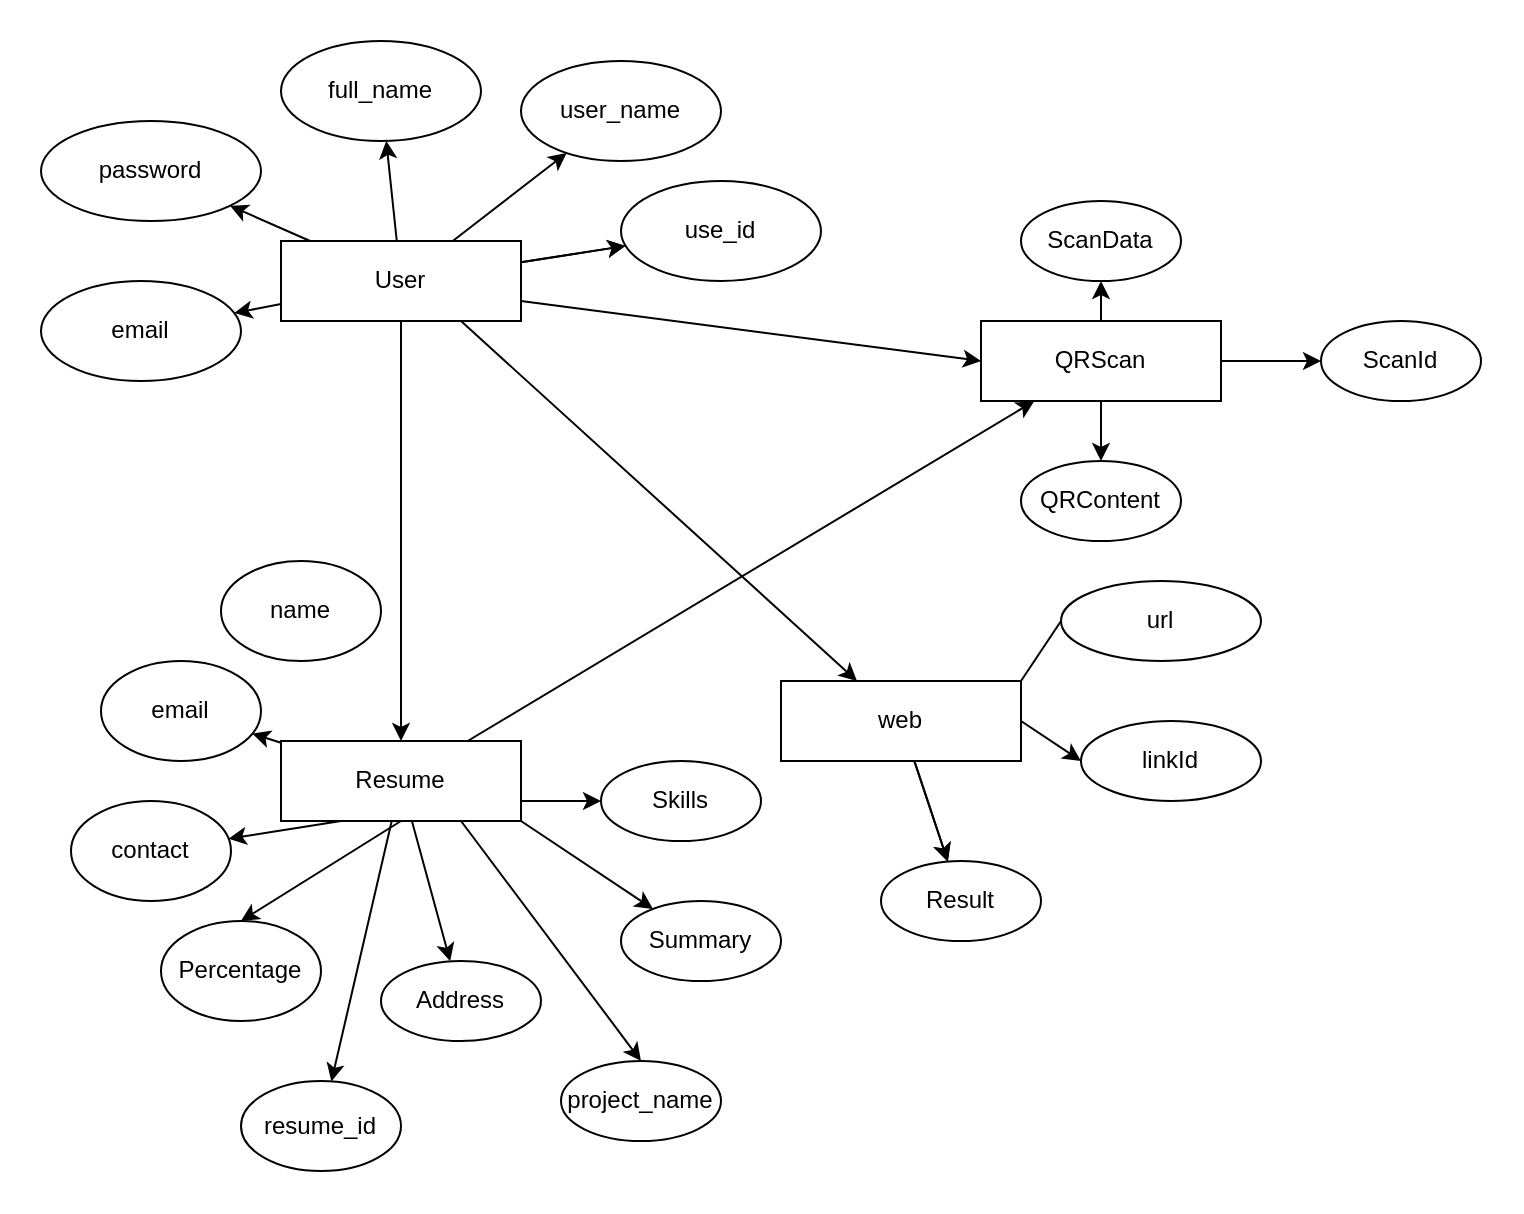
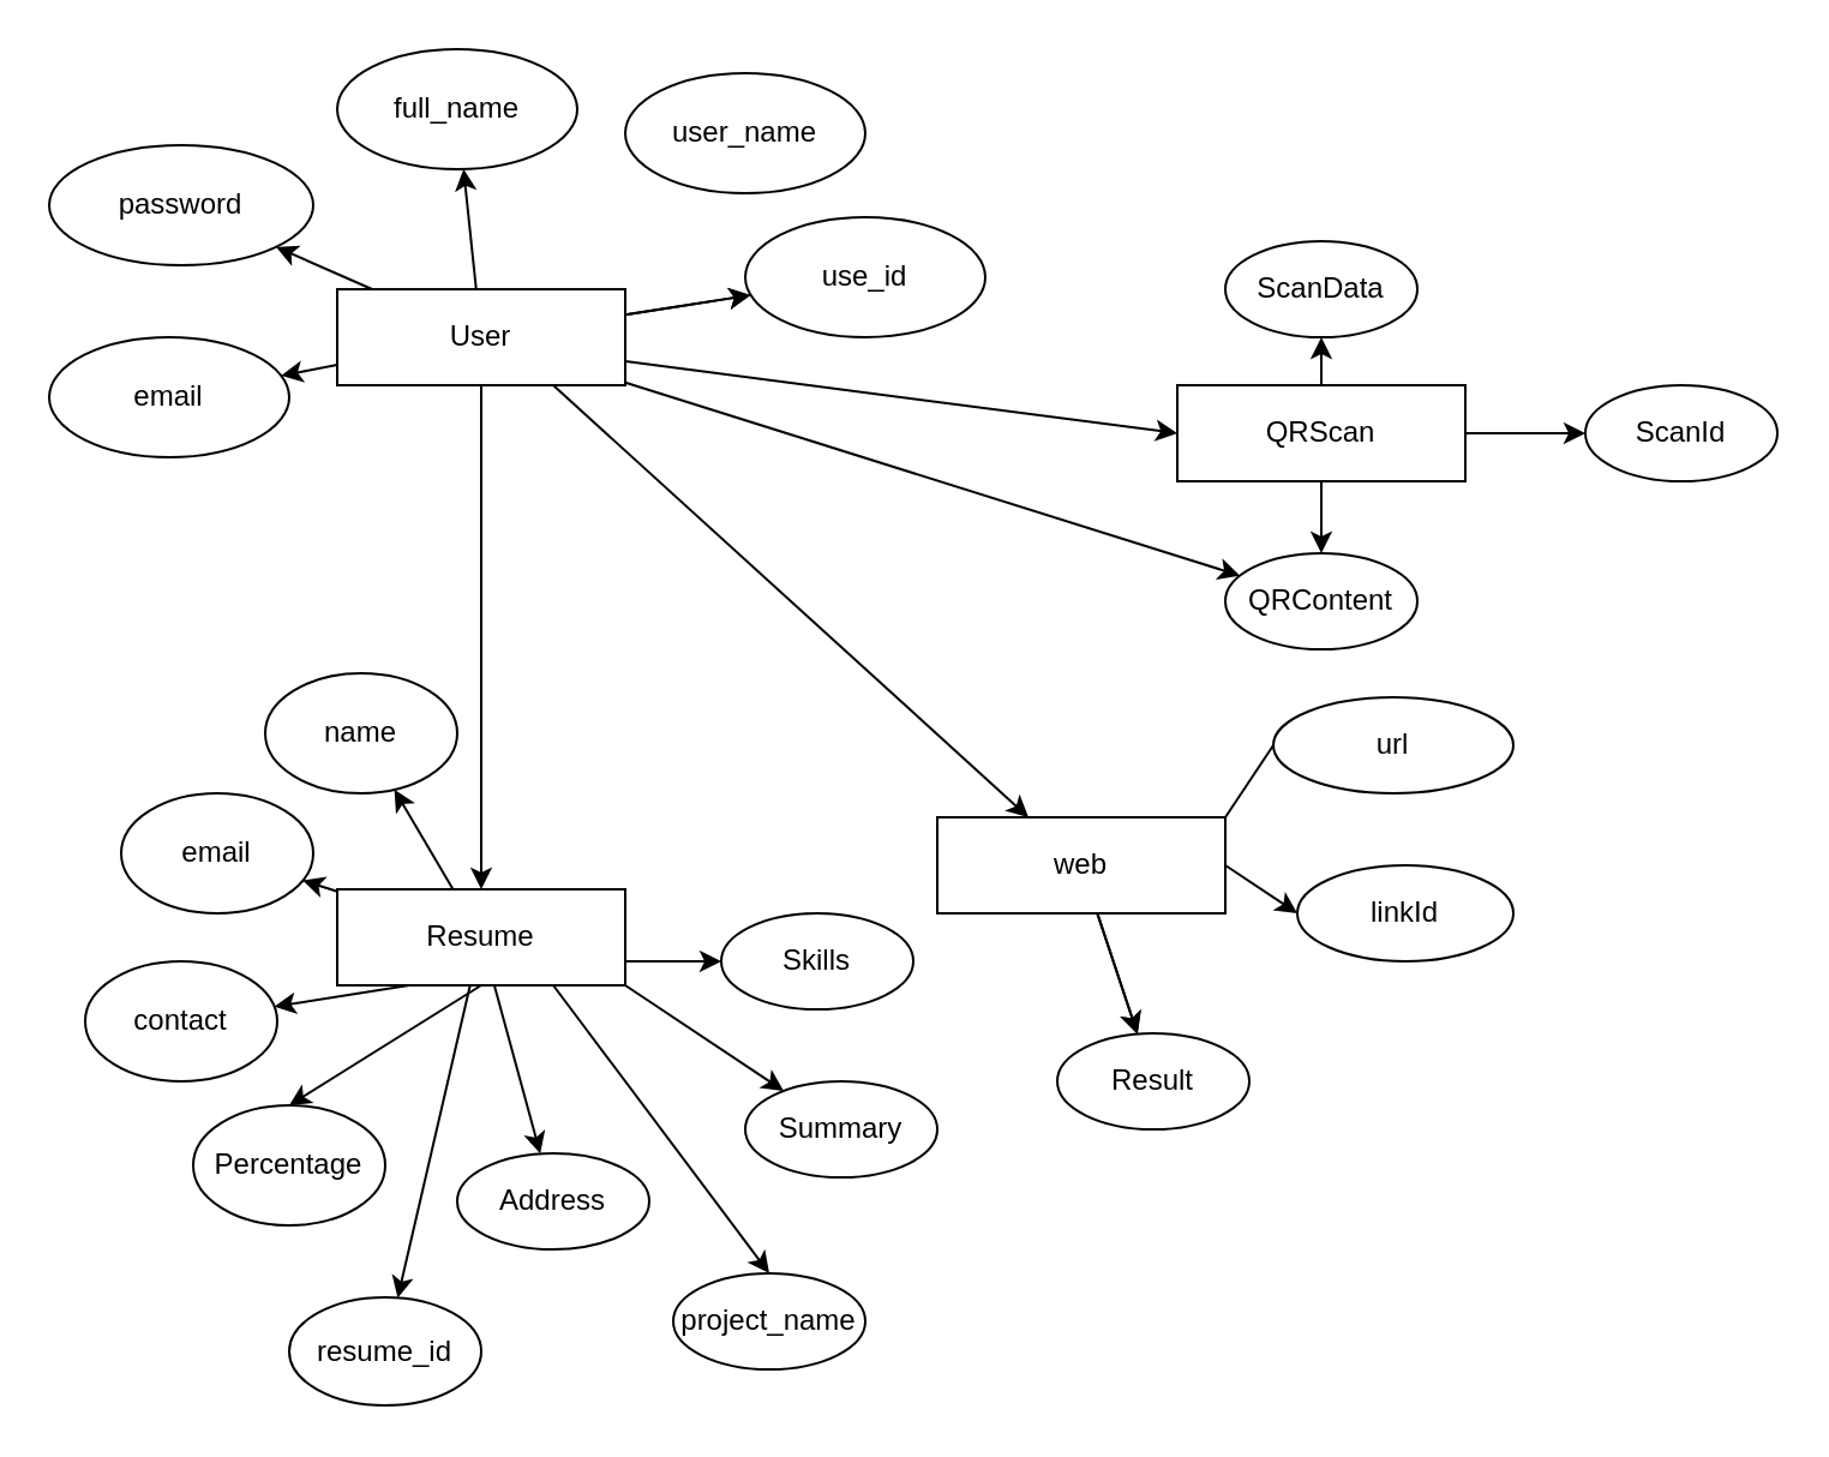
  <mxCell id="0" />
  <mxCell id="1" parent="0" />
  <mxCell id="2" value="" style="edgeStyle=none;html=1;strokeColor=#000000;fontColor=#000000;" parent="1" source="11" target="12" edge="1"><mxGeometry relative="1" as="geometry" /></mxCell>
- <mxCell id="3" value="" style="edgeStyle=none;html=1;strokeColor=#000000;fontColor=#000000;" parent="1" source="11" target="13" edge="1"><mxGeometry relative="1" as="geometry" /></mxCell>
+ <mxCell id="3" value="" style="edgeStyle=none;html=1;strokeColor=#000000;fontColor=#000000;" parent="1" source="11" target="49" edge="1"><mxGeometry relative="1" as="geometry" /></mxCell>
  <mxCell id="4" value="" style="edgeStyle=none;html=1;strokeColor=#000000;fontColor=#000000;" parent="1" source="11" target="14" edge="1"><mxGeometry relative="1" as="geometry" /></mxCell>
  <mxCell id="5" value="" style="edgeStyle=none;html=1;strokeColor=#000000;fontColor=#000000;" parent="1" source="11" target="15" edge="1"><mxGeometry relative="1" as="geometry" /></mxCell>
  <mxCell id="6" value="" style="edgeStyle=none;html=1;strokeColor=#000000;fontColor=#000000;" parent="1" source="11" target="16" edge="1"><mxGeometry relative="1" as="geometry" /></mxCell>
  <mxCell id="7" value="" style="edgeStyle=none;html=1;entryX=0.5;entryY=0;entryDx=0;entryDy=0;strokeColor=#000000;fontColor=#000000;" parent="1" source="11" target="26" edge="1"><mxGeometry relative="1" as="geometry"><mxPoint x="200" y="210" as="targetPoint" /></mxGeometry></mxCell>
  <mxCell id="8" style="edgeStyle=none;html=1;exitX=0.75;exitY=1;exitDx=0;exitDy=0;strokeColor=#000000;fontColor=#000000;" edge="1" parent="1" source="11" target="35"><mxGeometry relative="1" as="geometry" /></mxCell>
  <mxCell id="9" value="" style="edgeStyle=none;html=1;strokeColor=#000000;fontColor=#000000;" edge="1" parent="1" source="11" target="16"><mxGeometry relative="1" as="geometry" /></mxCell>
  <mxCell id="10" style="edgeStyle=none;html=1;exitX=1;exitY=0.75;exitDx=0;exitDy=0;entryX=0;entryY=0.5;entryDx=0;entryDy=0;strokeColor=#000000;fontColor=#000000;" edge="1" parent="1" source="11" target="47"><mxGeometry relative="1" as="geometry" /></mxCell>
  <mxCell id="11" value="User" style="rounded=0;whiteSpace=wrap;html=1;strokeColor=#000000;fontColor=#000000;fillColor=none;" parent="1" vertex="1"><mxGeometry x="140" y="120" width="120" height="40" as="geometry" /></mxCell>
  <mxCell id="12" value="full_name" style="ellipse;whiteSpace=wrap;html=1;rounded=0;strokeColor=#000000;fontColor=#000000;fillColor=none;" parent="1" vertex="1"><mxGeometry x="140" y="20" width="100" height="50" as="geometry" /></mxCell>
  <mxCell id="13" value="user_name" style="ellipse;whiteSpace=wrap;html=1;rounded=0;strokeColor=#000000;fontColor=#000000;fillColor=none;" parent="1" vertex="1"><mxGeometry x="260" y="30" width="100" height="50" as="geometry" /></mxCell>
  <mxCell id="14" value="email" style="ellipse;whiteSpace=wrap;html=1;rounded=0;strokeColor=#000000;fontColor=#000000;fillColor=none;" parent="1" vertex="1"><mxGeometry x="20" y="140" width="100" height="50" as="geometry" /></mxCell>
  <mxCell id="15" value="password" style="ellipse;whiteSpace=wrap;html=1;rounded=0;strokeColor=#000000;fontColor=#000000;fillColor=none;" parent="1" vertex="1"><mxGeometry x="20" y="60" width="110" height="50" as="geometry" /></mxCell>
  <mxCell id="16" value="use_id" style="ellipse;whiteSpace=wrap;html=1;rounded=0;strokeColor=#000000;fontColor=#000000;fillColor=none;" parent="1" vertex="1"><mxGeometry x="310" y="90" width="100" height="50" as="geometry" /></mxCell>
- <mxCell id="17" value="" style="edgeStyle=none;html=1;strokeColor=#000000;fontColor=#000000;" parent="1" source="26" target="47" edge="1"><mxGeometry relative="1" as="geometry" /></mxCell>
+ <mxCell id="17" value="" style="edgeStyle=none;html=1;strokeColor=#000000;fontColor=#000000;" parent="1" source="26" target="27" edge="1"><mxGeometry relative="1" as="geometry" /></mxCell>
  <mxCell id="18" value="" style="edgeStyle=none;html=1;strokeColor=#000000;fontColor=#000000;" parent="1" source="26" target="28" edge="1"><mxGeometry relative="1" as="geometry" /></mxCell>
  <mxCell id="19" style="edgeStyle=none;html=1;exitX=0.25;exitY=1;exitDx=0;exitDy=0;strokeColor=#000000;fontColor=#000000;" parent="1" source="26" target="29" edge="1"><mxGeometry relative="1" as="geometry" /></mxCell>
  <mxCell id="20" style="edgeStyle=none;html=1;exitX=0.5;exitY=1;exitDx=0;exitDy=0;entryX=0.5;entryY=0;entryDx=0;entryDy=0;strokeColor=#000000;fontColor=#000000;" parent="1" source="26" target="30" edge="1"><mxGeometry relative="1" as="geometry" /></mxCell>
  <mxCell id="21" value="" style="edgeStyle=none;html=1;strokeColor=#000000;fontColor=#000000;" edge="1" parent="1" source="26" target="39"><mxGeometry relative="1" as="geometry" /></mxCell>
  <mxCell id="22" value="" style="edgeStyle=none;html=1;strokeColor=#000000;fontColor=#000000;" edge="1" parent="1" source="26" target="40"><mxGeometry relative="1" as="geometry" /></mxCell>
  <mxCell id="23" style="edgeStyle=none;html=1;exitX=0.75;exitY=1;exitDx=0;exitDy=0;entryX=0.5;entryY=0;entryDx=0;entryDy=0;strokeColor=#000000;fontColor=#000000;" edge="1" parent="1" source="26" target="41"><mxGeometry relative="1" as="geometry" /></mxCell>
  <mxCell id="24" value="" style="edgeStyle=none;html=1;exitX=1;exitY=1;exitDx=0;exitDy=0;strokeColor=#000000;fontColor=#000000;" edge="1" parent="1" source="26" target="42"><mxGeometry relative="1" as="geometry" /></mxCell>
  <mxCell id="25" style="edgeStyle=none;html=1;exitX=1;exitY=0.75;exitDx=0;exitDy=0;entryX=0;entryY=0.5;entryDx=0;entryDy=0;strokeColor=#000000;fontColor=#000000;" edge="1" parent="1" source="26" target="43"><mxGeometry relative="1" as="geometry" /></mxCell>
  <mxCell id="26" value="Resume" style="whiteSpace=wrap;html=1;rounded=0;strokeColor=#000000;fontColor=#000000;fillColor=none;" parent="1" vertex="1"><mxGeometry x="140" y="370" width="120" height="40" as="geometry" /></mxCell>
  <mxCell id="27" value="name" style="ellipse;whiteSpace=wrap;html=1;rounded=0;strokeColor=#000000;fontColor=#000000;fillColor=none;" parent="1" vertex="1"><mxGeometry x="110" y="280" width="80" height="50" as="geometry" /></mxCell>
  <mxCell id="28" value="email" style="ellipse;whiteSpace=wrap;html=1;rounded=0;strokeColor=#000000;fontColor=#000000;fillColor=none;" parent="1" vertex="1"><mxGeometry x="50" y="330" width="80" height="50" as="geometry" /></mxCell>
  <mxCell id="29" value="contact" style="ellipse;whiteSpace=wrap;html=1;rounded=0;strokeColor=#000000;fontColor=#000000;fillColor=none;" parent="1" vertex="1"><mxGeometry x="35" y="400" width="80" height="50" as="geometry" /></mxCell>
  <mxCell id="30" value="Percentage" style="ellipse;whiteSpace=wrap;html=1;rounded=0;strokeColor=#000000;fontColor=#000000;fillColor=none;" parent="1" vertex="1"><mxGeometry x="80" y="460" width="80" height="50" as="geometry" /></mxCell>
  <mxCell id="31" style="edgeStyle=none;html=1;exitX=1;exitY=0;exitDx=0;exitDy=0;entryX=0;entryY=0.5;entryDx=0;entryDy=0;strokeColor=#000000;fontColor=#000000;endArrow=none;" parent="1" source="35" target="36" edge="1"><mxGeometry relative="1" as="geometry" /></mxCell>
  <mxCell id="32" value="" style="edgeStyle=none;html=1;strokeColor=#000000;fontColor=#000000;" parent="1" source="35" target="37" edge="1"><mxGeometry relative="1" as="geometry" /></mxCell>
  <mxCell id="33" value="" style="edgeStyle=none;html=1;strokeColor=#000000;fontColor=#000000;" parent="1" source="35" target="37" edge="1"><mxGeometry relative="1" as="geometry" /></mxCell>
  <mxCell id="34" style="edgeStyle=none;html=1;exitX=1;exitY=0.5;exitDx=0;exitDy=0;entryX=0;entryY=0.5;entryDx=0;entryDy=0;strokeColor=#000000;fontColor=#000000;" parent="1" source="35" target="38" edge="1"><mxGeometry relative="1" as="geometry" /></mxCell>
  <mxCell id="35" value="web" style="whiteSpace=wrap;html=1;rounded=0;strokeColor=#000000;fontColor=#000000;fillColor=none;" parent="1" vertex="1"><mxGeometry x="390" y="340" width="120" height="40" as="geometry" /></mxCell>
  <mxCell id="36" value="url" style="ellipse;whiteSpace=wrap;html=1;rounded=0;strokeColor=#000000;fontColor=#000000;fillColor=none;" parent="1" vertex="1"><mxGeometry x="530" y="290" width="100" height="40" as="geometry" /></mxCell>
  <mxCell id="37" value="Result" style="ellipse;whiteSpace=wrap;html=1;rounded=0;strokeColor=#000000;fontColor=#000000;fillColor=none;" parent="1" vertex="1"><mxGeometry x="440" y="430" width="80" height="40" as="geometry" /></mxCell>
  <mxCell id="38" value="linkId" style="ellipse;whiteSpace=wrap;html=1;rounded=0;strokeColor=#000000;fontColor=#000000;fillColor=none;" parent="1" vertex="1"><mxGeometry x="540" y="360" width="90" height="40" as="geometry" /></mxCell>
  <mxCell id="39" value="resume_id" style="ellipse;whiteSpace=wrap;html=1;rounded=0;strokeColor=#000000;fontColor=#000000;fillColor=none;" vertex="1" parent="1"><mxGeometry x="120" y="540" width="80" height="45" as="geometry" /></mxCell>
  <mxCell id="40" value="Address" style="ellipse;whiteSpace=wrap;html=1;rounded=0;strokeColor=#000000;fontColor=#000000;fillColor=none;" vertex="1" parent="1"><mxGeometry x="190" y="480" width="80" height="40" as="geometry" /></mxCell>
  <mxCell id="41" value="project_name" style="ellipse;whiteSpace=wrap;html=1;rounded=0;strokeColor=#000000;fontColor=#000000;fillColor=none;" vertex="1" parent="1"><mxGeometry x="280" y="530" width="80" height="40" as="geometry" /></mxCell>
  <mxCell id="42" value="Summary" style="ellipse;whiteSpace=wrap;html=1;rounded=0;strokeColor=#000000;fontColor=#000000;fillColor=none;" vertex="1" parent="1"><mxGeometry x="310" y="450" width="80" height="40" as="geometry" /></mxCell>
  <mxCell id="43" value="Skills" style="ellipse;whiteSpace=wrap;html=1;rounded=0;strokeColor=#000000;fontColor=#000000;fillColor=none;" vertex="1" parent="1"><mxGeometry x="300" y="380" width="80" height="40" as="geometry" /></mxCell>
  <mxCell id="44" value="" style="edgeStyle=none;html=1;strokeColor=#000000;fontColor=#000000;" edge="1" parent="1" source="47" target="48"><mxGeometry relative="1" as="geometry" /></mxCell>
  <mxCell id="45" value="" style="edgeStyle=none;html=1;strokeColor=#000000;fontColor=#000000;" edge="1" parent="1" source="47" target="49"><mxGeometry relative="1" as="geometry" /></mxCell>
  <mxCell id="46" value="" style="edgeStyle=none;html=1;strokeColor=#000000;fontColor=#000000;" edge="1" parent="1" source="47" target="50"><mxGeometry relative="1" as="geometry" /></mxCell>
  <mxCell id="47" value="QRScan" style="rounded=0;whiteSpace=wrap;html=1;strokeColor=#000000;fontColor=#000000;fillColor=none;" vertex="1" parent="1"><mxGeometry x="490" y="160" width="120" height="40" as="geometry" /></mxCell>
  <mxCell id="48" value="ScanId" style="ellipse;whiteSpace=wrap;html=1;rounded=0;strokeColor=#000000;fontColor=#000000;fillColor=none;" vertex="1" parent="1"><mxGeometry x="660" y="160" width="80" height="40" as="geometry" /></mxCell>
  <mxCell id="49" value="QRContent" style="ellipse;whiteSpace=wrap;html=1;rounded=0;strokeColor=#000000;fontColor=#000000;fillColor=none;" vertex="1" parent="1"><mxGeometry x="510" y="230" width="80" height="40" as="geometry" /></mxCell>
  <mxCell id="50" value="ScanData" style="ellipse;whiteSpace=wrap;html=1;rounded=0;strokeColor=#000000;fontColor=#000000;fillColor=none;" vertex="1" parent="1"><mxGeometry x="510" y="100" width="80" height="40" as="geometry" /></mxCell>
